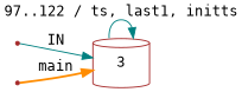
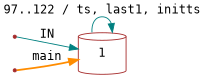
  digraph {
    rankdir=LR
    fontname="DejaVu Sans Mono"
    node [shape=point color=brown fontname="DejaVu Sans Mono"]
    edge [color=teal style=solid fontname="DejaVu Sans Mono"]
    ENTRY
-   1 [fixedsize=true height=0.65 shape=cylinder label=3]
+   1 [fixedsize=true height=0.65 shape=cylinder]
    en_1
    ENTRY -> 1 [label=IN]
    1 -> 1 [label="97..122 / ts, last1, initts"]
    en_1 -> 1 [label=main color=darkorange style=bold]
  }
